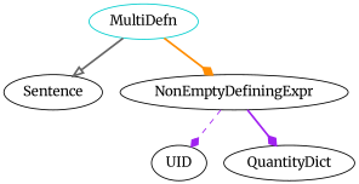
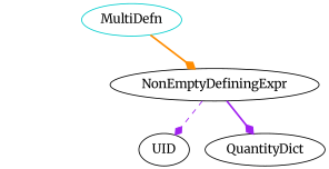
  digraph {
    fontname=Merriweather
    node [fontname=Merriweather]
    edge [arrowhead=diamond color=purple fontname=Merriweather style=bold]
    n1 [color=cyan3 label=MultiDefn shape=oval]
-   Sentence
    NonEmptyDefiningExpr
    UID
    QuantityDict
-   n1 -> Sentence [arrowhead=onormal color=gray40]
    n1 -> NonEmptyDefiningExpr [color=darkorange]
    NonEmptyDefiningExpr -> UID [style=dashed]
    NonEmptyDefiningExpr -> QuantityDict
  }
